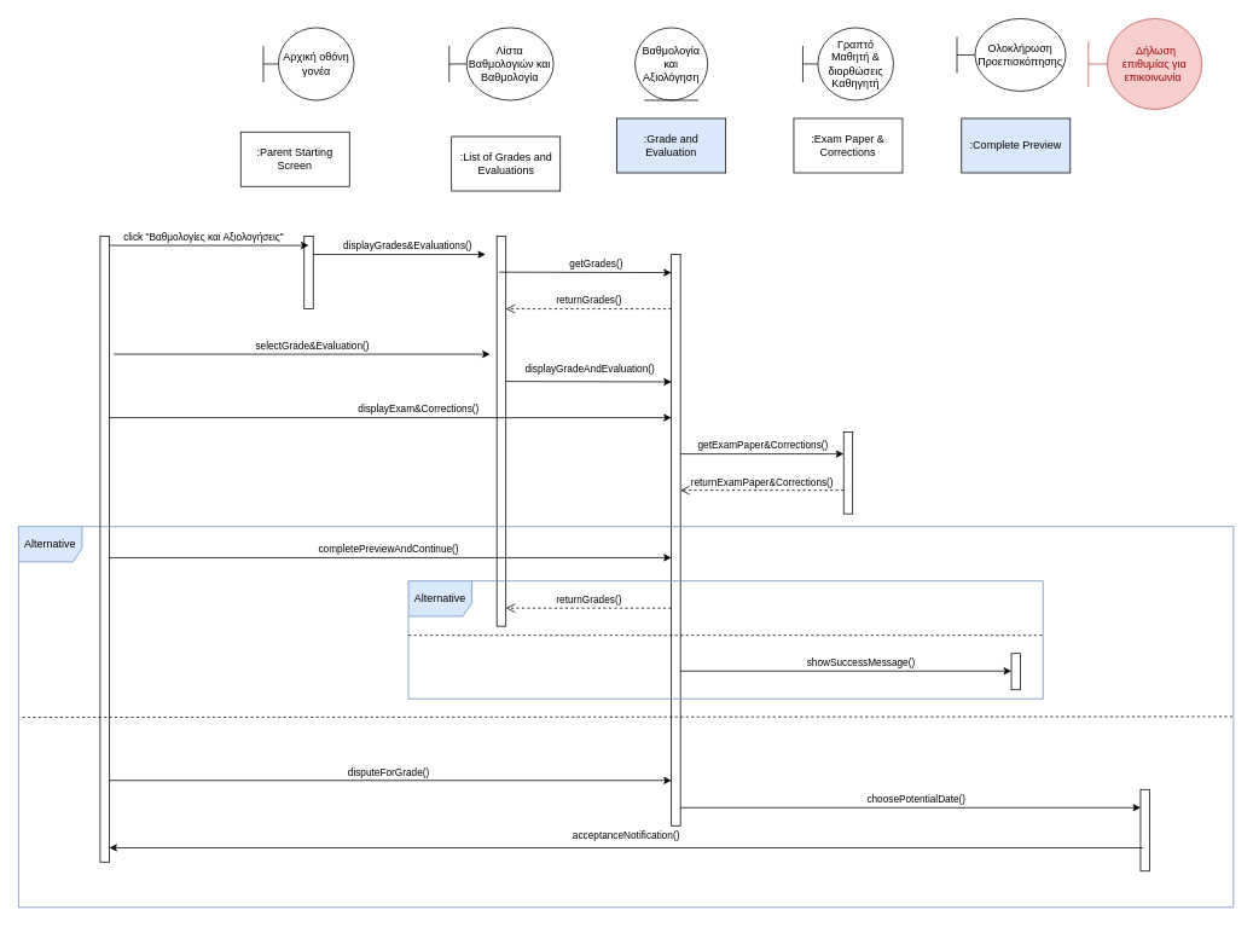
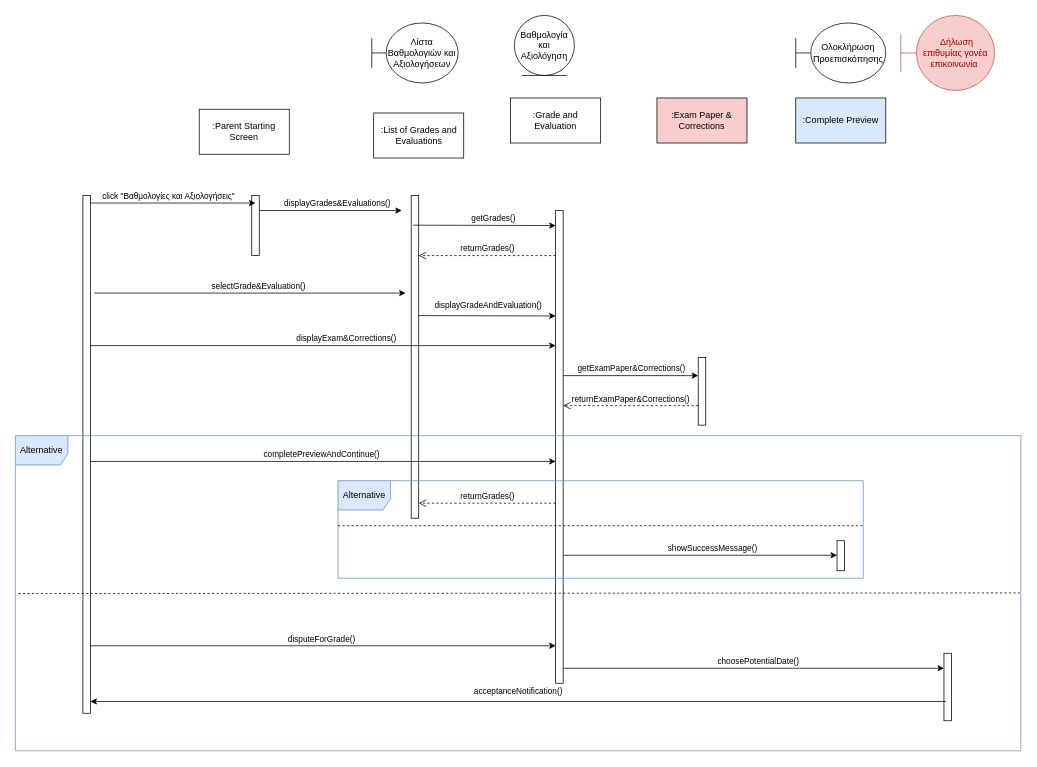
  <mxCell id="0" />
  <mxCell id="1" parent="0" />
  <mxCell id="2" value="" style="html=1;points=[];perimeter=orthogonalPerimeter;outlineConnect=0;targetShapes=umlLifeline;portConstraint=eastwest;newEdgeStyle={&quot;edgeStyle&quot;:&quot;elbowEdgeStyle&quot;,&quot;elbow&quot;:&quot;vertical&quot;,&quot;curved&quot;:0,&quot;rounded&quot;:0};" parent="1" vertex="1"><mxGeometry x="110" y="260" width="10" height="690" as="geometry" /></mxCell>
- <mxCell id="3" value="Λίστα Βαθμολογιών και Βαθμολογία" style="shape=umlBoundary;whiteSpace=wrap;html=1;" parent="1" vertex="1"><mxGeometry x="495" y="30" width="115" height="80" as="geometry" /></mxCell>
+ <mxCell id="3" value="Λίστα Βαθμολογιών και Αξιολογήσεων" style="shape=umlBoundary;whiteSpace=wrap;html=1;" parent="1" vertex="1"><mxGeometry x="495" y="30" width="115" height="80" as="geometry" /></mxCell>
  <mxCell id="4" value=":Parent Starting Screen" style="rounded=0;whiteSpace=wrap;html=1;" parent="1" vertex="1"><mxGeometry x="265" y="145" width="120" height="60" as="geometry" /></mxCell>
- <mxCell id="5" value="Αρχική οθόνη γονέα" style="shape=umlBoundary;whiteSpace=wrap;html=1;" parent="1" vertex="1"><mxGeometry x="290" y="30" width="100" height="80" as="geometry" /></mxCell>
  <mxCell id="6" value=":List of Grades and Evaluations" style="rounded=0;whiteSpace=wrap;html=1;" parent="1" vertex="1"><mxGeometry x="497.5" y="150" width="120" height="60" as="geometry" /></mxCell>
- <mxCell id="7" value="Γραπτό Μαθητή &amp;amp; διορθώσεις Καθηγητή" style="shape=umlBoundary;whiteSpace=wrap;html=1;" parent="1" vertex="1"><mxGeometry x="885" y="30" width="100" height="80" as="geometry" /></mxCell>
  <mxCell id="8" value="" style="html=1;points=[];perimeter=orthogonalPerimeter;outlineConnect=0;targetShapes=umlLifeline;portConstraint=eastwest;newEdgeStyle={&quot;edgeStyle&quot;:&quot;elbowEdgeStyle&quot;,&quot;elbow&quot;:&quot;vertical&quot;,&quot;curved&quot;:0,&quot;rounded&quot;:0};" parent="1" vertex="1"><mxGeometry x="335" y="260" width="10" height="80" as="geometry" /></mxCell>
- <mxCell id="9" value="Ολοκλήρωση Προεπισκόπησης" style="shape=umlBoundary;whiteSpace=wrap;html=1;" parent="1" vertex="1"><mxGeometry x="1055" y="20" width="120" height="80" as="geometry" /></mxCell>
- <mxCell id="10" value="&lt;font color=&quot;#990000&quot;&gt;&amp;nbsp;Δήλωση επιθυμίας για επικοινωνία&amp;nbsp;&lt;/font&gt;" style="shape=umlBoundary;whiteSpace=wrap;html=1;fillColor=#f8cecc;strokeColor=#b85450;" parent="1" vertex="1"><mxGeometry x="1200" y="20" width="125" height="100" as="geometry" /></mxCell>
+ <mxCell id="9" value="Ολοκλήρωση Προεπισκόπησης" style="shape=umlBoundary;whiteSpace=wrap;html=1;" parent="1" vertex="1"><mxGeometry x="1060" y="30" width="120" height="80" as="geometry" /></mxCell>
+ <mxCell id="10" value="&lt;font color=&quot;#990000&quot;&gt;&amp;nbsp;Δήλωση επιθυμίας γονέα επικοινωνία&amp;nbsp;&lt;/font&gt;" style="shape=umlBoundary;whiteSpace=wrap;html=1;fillColor=#f8cecc;strokeColor=#b85450;" parent="1" vertex="1"><mxGeometry x="1200" y="20" width="125" height="100" as="geometry" /></mxCell>
  <mxCell id="11" value="" style="html=1;points=[];perimeter=orthogonalPerimeter;outlineConnect=0;targetShapes=umlLifeline;portConstraint=eastwest;newEdgeStyle={&quot;edgeStyle&quot;:&quot;elbowEdgeStyle&quot;,&quot;elbow&quot;:&quot;vertical&quot;,&quot;curved&quot;:0,&quot;rounded&quot;:0};" parent="1" vertex="1"><mxGeometry x="547.5" y="260" width="10" height="430" as="geometry" /></mxCell>
  <mxCell id="12" value="" style="endArrow=classic;html=1;rounded=0;entryX=0.5;entryY=0.125;entryDx=0;entryDy=0;entryPerimeter=0;" parent="1" source="2" target="8" edge="1"><mxGeometry width="50" height="50" relative="1" as="geometry"><mxPoint x="150" y="290" as="sourcePoint" /><mxPoint x="210" y="260" as="targetPoint" /></mxGeometry></mxCell>
  <mxCell id="13" value="click &quot;Βαθμολογίες και Αξιολογήσεις&quot;" style="edgeLabel;html=1;align=center;verticalAlign=middle;resizable=0;points=[];" parent="12" vertex="1" connectable="0"><mxGeometry x="0.187" y="-2" relative="1" as="geometry"><mxPoint x="-28" y="-12" as="offset" /></mxGeometry></mxCell>
  <mxCell id="14" value="" style="html=1;points=[];perimeter=orthogonalPerimeter;outlineConnect=0;targetShapes=umlLifeline;portConstraint=eastwest;newEdgeStyle={&quot;edgeStyle&quot;:&quot;elbowEdgeStyle&quot;,&quot;elbow&quot;:&quot;vertical&quot;,&quot;curved&quot;:0,&quot;rounded&quot;:0};" parent="1" vertex="1"><mxGeometry x="740" y="280" width="10" height="630" as="geometry" /></mxCell>
  <mxCell id="15" value="" style="endArrow=classic;html=1;rounded=0;" parent="1" edge="1"><mxGeometry width="50" height="50" relative="1" as="geometry"><mxPoint x="345" y="280" as="sourcePoint" /><mxPoint x="535" y="280" as="targetPoint" /></mxGeometry></mxCell>
  <mxCell id="16" value="displayGrades&amp;amp;Evaluations()" style="edgeLabel;html=1;align=center;verticalAlign=middle;resizable=0;points=[];" parent="15" vertex="1" connectable="0"><mxGeometry x="0.259" y="3" relative="1" as="geometry"><mxPoint x="-17" y="-7" as="offset" /></mxGeometry></mxCell>
  <mxCell id="17" value="" style="endArrow=classic;html=1;rounded=0;" parent="1" edge="1"><mxGeometry width="50" height="50" relative="1" as="geometry"><mxPoint x="550" y="299.5" as="sourcePoint" /><mxPoint x="740" y="300" as="targetPoint" /></mxGeometry></mxCell>
  <mxCell id="18" value="getGrades()" style="edgeLabel;html=1;align=center;verticalAlign=middle;resizable=0;points=[];" parent="17" vertex="1" connectable="0"><mxGeometry x="0.344" relative="1" as="geometry"><mxPoint x="-21" y="-10" as="offset" /></mxGeometry></mxCell>
- <mxCell id="19" value=":Grade and Evaluation" style="rounded=0;whiteSpace=wrap;html=1;fillColor=#dae8fc;" parent="1" vertex="1"><mxGeometry x="680" y="130" width="120" height="60" as="geometry" /></mxCell>
+ <mxCell id="19" value=":Grade and Evaluation" style="rounded=0;whiteSpace=wrap;html=1;" parent="1" vertex="1"><mxGeometry x="680" y="130" width="120" height="60" as="geometry" /></mxCell>
  <mxCell id="20" value="returnGrades()" style="html=1;verticalAlign=bottom;endArrow=open;dashed=1;endSize=8;edgeStyle=elbowEdgeStyle;elbow=vertical;curved=0;rounded=0;" parent="1" edge="1"><mxGeometry relative="1" as="geometry"><mxPoint x="740" y="340" as="sourcePoint" /><mxPoint x="557.5" y="340" as="targetPoint" /></mxGeometry></mxCell>
  <mxCell id="21" value="" style="endArrow=classic;html=1;rounded=0;" parent="1" edge="1"><mxGeometry width="50" height="50" relative="1" as="geometry"><mxPoint x="125" y="390" as="sourcePoint" /><mxPoint x="540" y="390" as="targetPoint" /></mxGeometry></mxCell>
  <mxCell id="22" value="selectGrade&amp;amp;Evaluation()" style="edgeLabel;html=1;align=center;verticalAlign=middle;resizable=0;points=[];" parent="21" vertex="1" connectable="0"><mxGeometry x="0.187" y="-2" relative="1" as="geometry"><mxPoint x="-28" y="-12" as="offset" /></mxGeometry></mxCell>
  <mxCell id="23" value="" style="html=1;points=[];perimeter=orthogonalPerimeter;outlineConnect=0;targetShapes=umlLifeline;portConstraint=eastwest;newEdgeStyle={&quot;edgeStyle&quot;:&quot;elbowEdgeStyle&quot;,&quot;elbow&quot;:&quot;vertical&quot;,&quot;curved&quot;:0,&quot;rounded&quot;:0};" parent="1" vertex="1"><mxGeometry x="930" y="476" width="10" height="90" as="geometry" /></mxCell>
  <mxCell id="24" value="" style="endArrow=classic;html=1;rounded=0;" parent="1" edge="1"><mxGeometry width="50" height="50" relative="1" as="geometry"><mxPoint x="557.5" y="420" as="sourcePoint" /><mxPoint x="740" y="420.5" as="targetPoint" /></mxGeometry></mxCell>
  <mxCell id="25" value="displayGradeAndEvaluation()" style="edgeLabel;html=1;align=center;verticalAlign=middle;resizable=0;points=[];" parent="24" vertex="1" connectable="0"><mxGeometry x="0.292" relative="1" as="geometry"><mxPoint x="-26" y="-14" as="offset" /></mxGeometry></mxCell>
  <mxCell id="26" value="" style="endArrow=classic;html=1;rounded=0;" parent="1" edge="1"><mxGeometry width="50" height="50" relative="1" as="geometry"><mxPoint x="750" y="500" as="sourcePoint" /><mxPoint x="930" y="500" as="targetPoint" /></mxGeometry></mxCell>
  <mxCell id="27" value="getExamPaper&amp;amp;Corrections()" style="edgeLabel;html=1;align=center;verticalAlign=middle;resizable=0;points=[];" parent="26" vertex="1" connectable="0"><mxGeometry x="0.166" y="4" relative="1" as="geometry"><mxPoint x="-15" y="-6" as="offset" /></mxGeometry></mxCell>
- <mxCell id="28" value=":Exam Paper &amp;amp; Corrections" style="rounded=0;whiteSpace=wrap;html=1;" parent="1" vertex="1"><mxGeometry x="875" y="130" width="120" height="60" as="geometry" /></mxCell>
+ <mxCell id="28" value=":Exam Paper &amp;amp; Corrections" style="rounded=0;whiteSpace=wrap;html=1;fillColor=#f8cecc;" parent="1" vertex="1"><mxGeometry x="875" y="130" width="120" height="60" as="geometry" /></mxCell>
  <mxCell id="29" value="returnExamPaper&amp;amp;Corrections()" style="html=1;verticalAlign=bottom;endArrow=open;dashed=1;endSize=8;edgeStyle=elbowEdgeStyle;elbow=vertical;curved=0;rounded=0;" parent="1" edge="1"><mxGeometry relative="1" as="geometry"><mxPoint x="930" y="540" as="sourcePoint" /><mxPoint x="750" y="540" as="targetPoint" /></mxGeometry></mxCell>
  <mxCell id="30" value="" style="endArrow=classic;html=1;rounded=0;" parent="1" edge="1"><mxGeometry width="50" height="50" relative="1" as="geometry"><mxPoint x="120" y="614.38" as="sourcePoint" /><mxPoint x="740" y="614.38" as="targetPoint" /></mxGeometry></mxCell>
  <mxCell id="31" value="completePreviewAndContinue()" style="edgeLabel;html=1;align=center;verticalAlign=middle;resizable=0;points=[];" parent="30" vertex="1" connectable="0"><mxGeometry x="0.187" y="-2" relative="1" as="geometry"><mxPoint x="-61" y="-12" as="offset" /></mxGeometry></mxCell>
- <mxCell id="32" value="Βαθμολογία και&lt;br style=&quot;border-color: var(--border-color);&quot;&gt;Αξιολόγηση" style="ellipse;shape=umlEntity;whiteSpace=wrap;html=1;" parent="1" vertex="1"><mxGeometry x="700" y="30" width="80" height="80" as="geometry" /></mxCell>
+ <mxCell id="32" value="Βαθμολογία και&lt;br style=&quot;border-color: var(--border-color);&quot;&gt;Αξιολόγηση" style="ellipse;shape=umlEntity;whiteSpace=wrap;html=1;" parent="1" vertex="1"><mxGeometry x="685" y="20" width="80" height="80" as="geometry" /></mxCell>
  <mxCell id="33" value=":Complete Preview" style="rounded=0;whiteSpace=wrap;html=1;fillColor=#dae8fc;" parent="1" vertex="1"><mxGeometry x="1060" y="130" width="120" height="60" as="geometry" /></mxCell>
  <mxCell id="34" value="Alternative" style="shape=umlFrame;whiteSpace=wrap;html=1;pointerEvents=0;fillColor=#dae8fc;strokeColor=#6c8ebf;width=70;height=39;" parent="1" vertex="1"><mxGeometry x="20" y="580" width="1340" height="420" as="geometry" /></mxCell>
  <mxCell id="35" value="returnGrades()" style="html=1;verticalAlign=bottom;endArrow=open;dashed=1;endSize=8;edgeStyle=elbowEdgeStyle;elbow=vertical;curved=0;rounded=0;" edge="1" parent="1"><mxGeometry relative="1" as="geometry"><mxPoint x="740" y="670" as="sourcePoint" /><mxPoint x="557.5" y="670" as="targetPoint" /><mxPoint as="offset" /></mxGeometry></mxCell>
  <mxCell id="36" value="Alternative" style="shape=umlFrame;whiteSpace=wrap;html=1;pointerEvents=0;fillColor=#dae8fc;strokeColor=#6c8ebf;width=70;height=39;" vertex="1" parent="1"><mxGeometry x="450" y="640" width="700" height="130" as="geometry" /></mxCell>
  <mxCell id="37" value="" style="endArrow=none;dashed=1;html=1;rounded=0;" edge="1" parent="1"><mxGeometry width="50" height="50" relative="1" as="geometry"><mxPoint x="450" y="700" as="sourcePoint" /><mxPoint x="1150" y="700" as="targetPoint" /></mxGeometry></mxCell>
  <mxCell id="38" value="" style="html=1;points=[];perimeter=orthogonalPerimeter;outlineConnect=0;targetShapes=umlLifeline;portConstraint=eastwest;newEdgeStyle={&quot;edgeStyle&quot;:&quot;elbowEdgeStyle&quot;,&quot;elbow&quot;:&quot;vertical&quot;,&quot;curved&quot;:0,&quot;rounded&quot;:0};" vertex="1" parent="1"><mxGeometry x="1115" y="720" width="10" height="40" as="geometry" /></mxCell>
  <mxCell id="39" value="" style="endArrow=classic;html=1;rounded=0;" edge="1" parent="1" target="14"><mxGeometry width="50" height="50" relative="1" as="geometry"><mxPoint x="120" y="460" as="sourcePoint" /><mxPoint x="535" y="460" as="targetPoint" /></mxGeometry></mxCell>
  <mxCell id="40" value="displayExam&amp;amp;Corrections()" style="edgeLabel;html=1;align=center;verticalAlign=middle;resizable=0;points=[];" vertex="1" connectable="0" parent="39"><mxGeometry x="0.187" y="-2" relative="1" as="geometry"><mxPoint x="-28" y="-12" as="offset" /></mxGeometry></mxCell>
  <mxCell id="41" value="" style="endArrow=classic;html=1;rounded=0;" edge="1" parent="1" target="38"><mxGeometry width="50" height="50" relative="1" as="geometry"><mxPoint x="750" y="739.38" as="sourcePoint" /><mxPoint x="930" y="739.38" as="targetPoint" /></mxGeometry></mxCell>
  <mxCell id="42" value="showSuccessMessage()" style="edgeLabel;html=1;align=center;verticalAlign=middle;resizable=0;points=[];" vertex="1" connectable="0" parent="41"><mxGeometry x="0.166" y="4" relative="1" as="geometry"><mxPoint x="-15" y="-6" as="offset" /></mxGeometry></mxCell>
  <mxCell id="43" value="" style="endArrow=none;dashed=1;html=1;rounded=0;exitX=0.003;exitY=0.501;exitDx=0;exitDy=0;exitPerimeter=0;entryX=0.999;entryY=0.499;entryDx=0;entryDy=0;entryPerimeter=0;" edge="1" parent="1" source="34" target="34"><mxGeometry width="50" height="50" relative="1" as="geometry"><mxPoint x="240" y="840" as="sourcePoint" /><mxPoint x="290" y="790" as="targetPoint" /></mxGeometry></mxCell>
  <mxCell id="44" value="" style="endArrow=classic;html=1;rounded=0;" edge="1" parent="1"><mxGeometry width="50" height="50" relative="1" as="geometry"><mxPoint x="120" y="860" as="sourcePoint" /><mxPoint x="740" y="860" as="targetPoint" /></mxGeometry></mxCell>
  <mxCell id="45" value="disputeForGrade()" style="edgeLabel;html=1;align=center;verticalAlign=middle;resizable=0;points=[];" vertex="1" connectable="0" parent="44"><mxGeometry x="0.187" y="-2" relative="1" as="geometry"><mxPoint x="-61" y="-12" as="offset" /></mxGeometry></mxCell>
  <mxCell id="46" value="" style="endArrow=classic;html=1;rounded=0;" edge="1" parent="1" target="48"><mxGeometry width="50" height="50" relative="1" as="geometry"><mxPoint x="750" y="890" as="sourcePoint" /><mxPoint x="1370" y="890" as="targetPoint" /></mxGeometry></mxCell>
  <mxCell id="47" value="choosePotentialDate()" style="edgeLabel;html=1;align=center;verticalAlign=middle;resizable=0;points=[];" vertex="1" connectable="0" parent="46"><mxGeometry x="-0.1" relative="1" as="geometry"><mxPoint x="31" y="-10" as="offset" /></mxGeometry></mxCell>
  <mxCell id="48" value="" style="html=1;points=[];perimeter=orthogonalPerimeter;outlineConnect=0;targetShapes=umlLifeline;portConstraint=eastwest;newEdgeStyle={&quot;edgeStyle&quot;:&quot;elbowEdgeStyle&quot;,&quot;elbow&quot;:&quot;vertical&quot;,&quot;curved&quot;:0,&quot;rounded&quot;:0};" vertex="1" parent="1"><mxGeometry x="1257.5" y="870" width="10" height="90" as="geometry" /></mxCell>
  <mxCell id="49" value="" style="endArrow=classic;html=1;rounded=0;exitX=0.25;exitY=0.714;exitDx=0;exitDy=0;exitPerimeter=0;" edge="1" parent="1" source="48" target="2"><mxGeometry width="50" height="50" relative="1" as="geometry"><mxPoint x="420" y="960" as="sourcePoint" /><mxPoint x="1040" y="960" as="targetPoint" /></mxGeometry></mxCell>
  <mxCell id="50" value="acceptanceNotification()" style="edgeLabel;html=1;align=center;verticalAlign=middle;resizable=0;points=[];" vertex="1" connectable="0" parent="49"><mxGeometry x="0.187" y="-2" relative="1" as="geometry"><mxPoint x="106" y="-12" as="offset" /></mxGeometry></mxCell>
